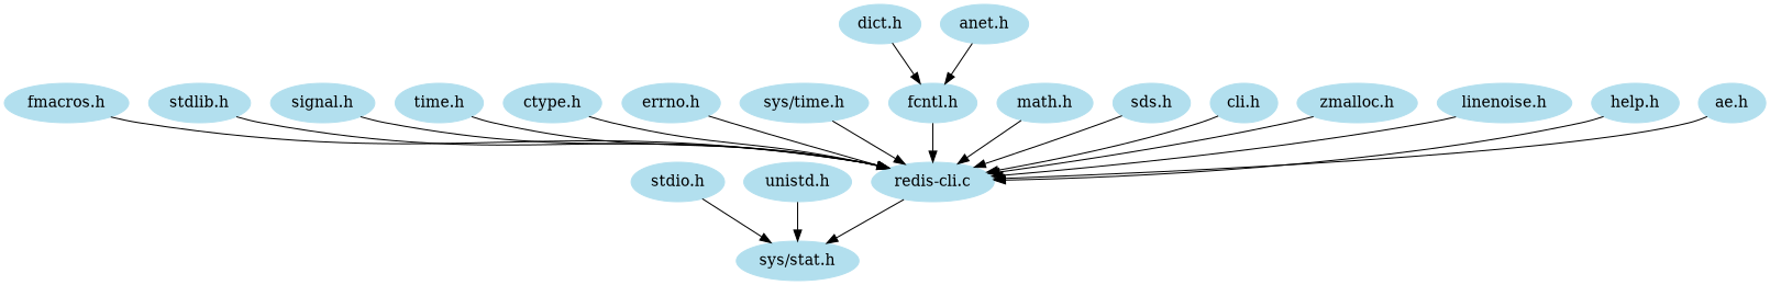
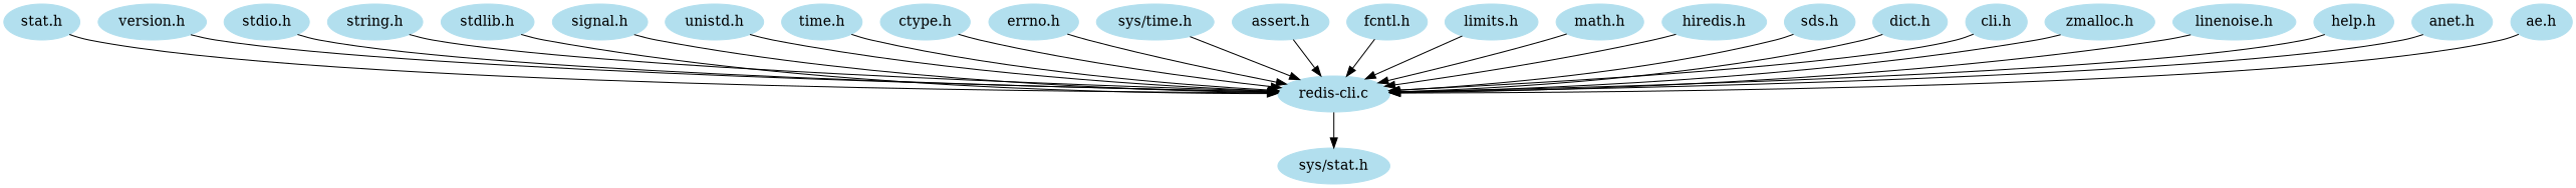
  digraph {
    node [color=lightblue2 style=filled]
    edge [constraint=true]
    n1 [label="redis-cli.c"]
    n2 [label=<sys/stat.h>]
-   n3 [label="fmacros.h"]
+   n3 [label="stat.h"]
+   n4 [label="version.h"]
    n5 [label=<stdio.h>]
+   n6 [label=<string.h>]
    n7 [label=<stdlib.h>]
    n8 [label=<signal.h>]
    n9 [label=<unistd.h>]
    n10 [label=<time.h>]
    n11 [label=<ctype.h>]
    n12 [label=<errno.h>]
    n13 [label=<sys/time.h>]
+   n14 [label=<assert.h>]
    n15 [label=<fcntl.h>]
+   n16 [label=<limits.h>]
    n17 [label=<math.h>]
+   n18 [label=<hiredis.h>]
    n19 [label=<sds.h>]
    n20 [label="dict.h"]
    n21 [label="cli.h"]
    n22 [label="zmalloc.h"]
    n23 [label="linenoise.h"]
    n24 [label="help.h"]
    n25 [label="anet.h"]
    n26 [label="ae.h"]
    n1 -> n2
    n3 -> n1
-   n5 -> n2
+   n4 -> n1
+   n5 -> n1
+   n6 -> n1
    n7 -> n1
    n8 -> n1
-   n9 -> n2
+   n9 -> n1
    n10 -> n1
    n11 -> n1
    n12 -> n1
    n13 -> n1
+   n14 -> n1
    n15 -> n1
+   n16 -> n1
    n17 -> n1
+   n18 -> n1
    n19 -> n1
-   n20 -> n15
+   n20 -> n1
    n21 -> n1
    n22 -> n1
    n23 -> n1
    n24 -> n1
-   n25 -> n15
+   n25 -> n1
    n26 -> n1
  }
